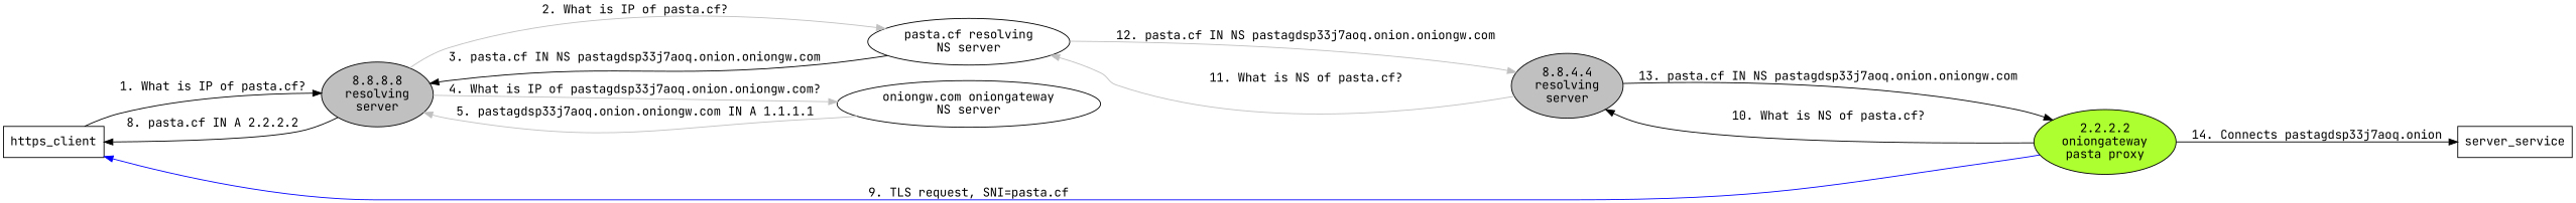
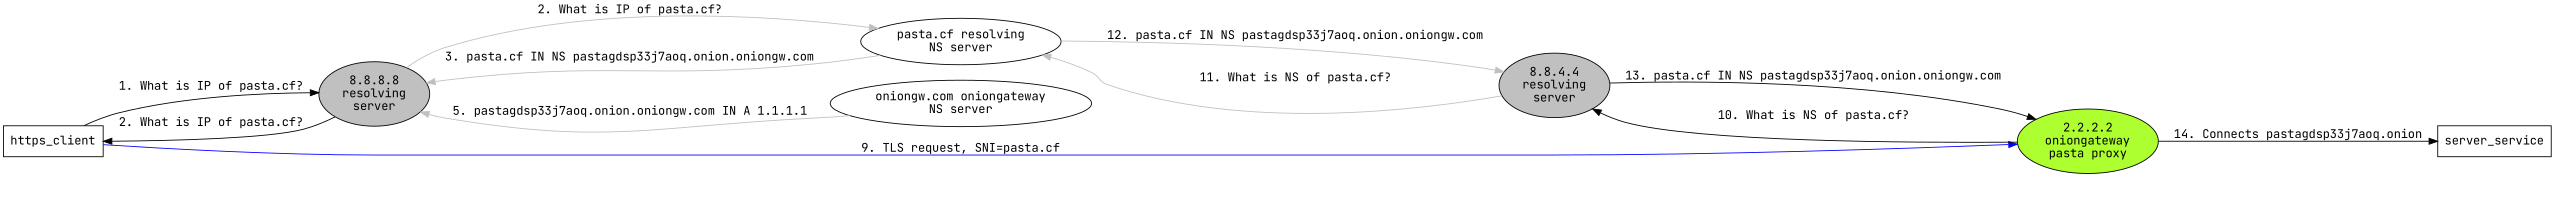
  digraph {
    fontname="JetBrains Mono"
    rankdir=LR
    node [fontname="JetBrains Mono"]
    edge [fontname="JetBrains Mono" color=grey]
    https_client [shape=rectangle]
    n2 [fillcolor=grey label="8.8.8.8\nresolving\nserver" style=filled]
    n3 [fillcolor=greenyellow label="2.2.2.2\noniongateway\npasta proxy" style=filled]
    n4 [label="pasta.cf resolving\nNS server"]
    n5 [label="oniongw.com oniongateway\nNS server"]
    n6 [fillcolor=grey label="8.8.4.4\nresolving\nserver" style=filled]
    n7 [label=server_service shape=rectangle]
    https_client -> n2 [label="1. What is IP of pasta.cf?" color=""]
-   n3 -> https_client [color=blue label="9. TLS request, SNI=pasta.cf"]
-   n2 -> https_client [label="8. pasta.cf IN A 2.2.2.2" color=""]
+   https_client -> n3 [color=blue label="9. TLS request, SNI=pasta.cf"]
+   n2 -> https_client [label="2. What is IP of pasta.cf?" color=""]
    n2 -> n4 [label="2. What is IP of pasta.cf?"]
-   n2 -> n5 [label="4. What is IP of pastagdsp33j7aoq.onion.oniongw.com?"]
    n3 -> n6 [label="10. What is NS of pasta.cf?" color=""]
    n3 -> n7 [label="14. Connects pastagdsp33j7aoq.onion" color=""]
-   n4 -> n2 [color=black label="3. pasta.cf IN NS pastagdsp33j7aoq.onion.oniongw.com"]
+   n4 -> n2 [label="3. pasta.cf IN NS pastagdsp33j7aoq.onion.oniongw.com"]
    n4 -> n6 [label="12. pasta.cf IN NS pastagdsp33j7aoq.onion.oniongw.com"]
    n5 -> n2 [label="5. pastagdsp33j7aoq.onion.oniongw.com IN A 1.1.1.1"]
    n6 -> n3 [label="13. pasta.cf IN NS pastagdsp33j7aoq.onion.oniongw.com" color=""]
    n6 -> n4 [label="11. What is NS of pasta.cf?"]
  }
